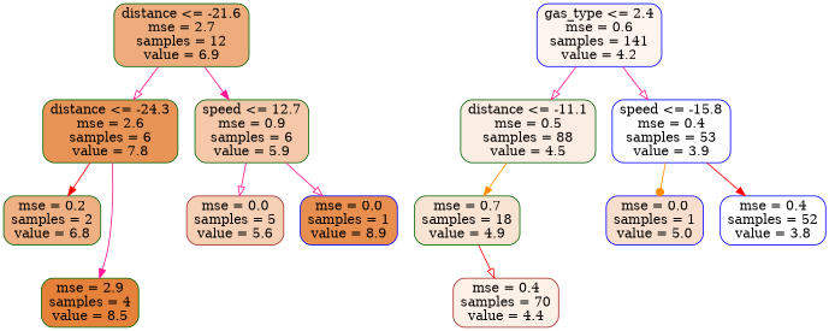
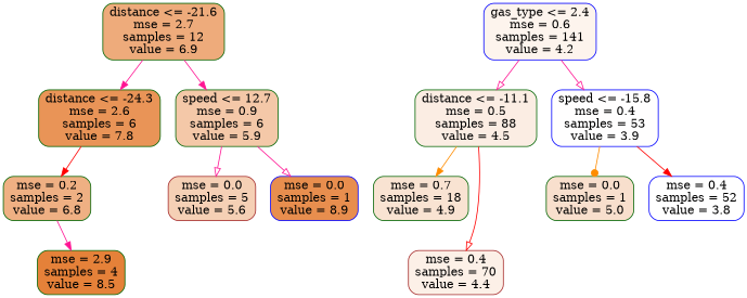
  digraph {
    fontname="DejaVu Serif"
    node [color=darkgreen fontname="DejaVu Serif" shape=box style="filled, rounded"]
    edge [arrowhead=onormal color=deeppink fontname="DejaVu Serif"]
    n1 [fillcolor="#eeab7b" label="distance <= -21.6\nmse = 2.7\nsamples = 12\nvalue = 6.9"]
    n2 [fillcolor="#e99457" label="distance <= -24.3\nmse = 2.6\nsamples = 6\nvalue = 7.8"]
    n3 [fillcolor="#f4c8a8" label="speed <= 12.7\nmse = 0.9\nsamples = 6\nvalue = 5.9"]
    n4 [color=blue fillcolor="#fdf4ed" label="gas_type <= 2.4\nmse = 0.6\nsamples = 141\nvalue = 4.2"]
    n5 [fillcolor="#fbede3" label="distance <= -11.1\nmse = 0.5\nsamples = 88\nvalue = 4.5"]
    n6 [color=blue fillcolor="#fffefe" label="speed <= -15.8\nmse = 0.4\nsamples = 53\nvalue = 3.9"]
    n7 [fillcolor="#efb083" label="mse = 0.2\nsamples = 2\nvalue = 6.8"]
    n8 [fillcolor="#e58139" label="mse = 2.9\nsamples = 4\nvalue = 8.5"]
    n9 [color=brown fillcolor="#f5d0b5" label="mse = 0.0\nsamples = 5\nvalue = 5.6"]
    n10 [color=blue fillcolor="#e88e4e" label="mse = 0.0\nsamples = 1\nvalue = 8.9"]
    n11 [fillcolor="#f9e3d2" label="mse = 0.7\nsamples = 18\nvalue = 4.9"]
    n12 [color=brown fillcolor="#fcf0e7" label="mse = 0.4\nsamples = 70\nvalue = 4.4"]
-   n13 [color=blue fillcolor="#f8dfcd" label="mse = 0.0\nsamples = 1\nvalue = 5.0"]
+   n13 [fillcolor="#f8dfcd" label="mse = 0.0\nsamples = 1\nvalue = 5.0"]
    n14 [color=blue fillcolor="#ffffff" label="mse = 0.4\nsamples = 52\nvalue = 3.8"]
-   n1 -> n2
+   n1 -> n2 [arrowhead=normal]
    n1 -> n3 [arrowhead=normal]
    n2 -> n7 [arrowhead=normal color=red]
-   n2 -> n8 [arrowhead=normal]
+   n7 -> n8 [arrowhead=normal]
    n3 -> n9
    n3 -> n10
    n4 -> n5
    n4 -> n6
    n5 -> n11 [arrowhead=normal color=darkorange]
-   n11 -> n12 [color=red]
+   n5 -> n12 [color=red]
    n6 -> n13 [arrowhead=dot color=darkorange]
    n6 -> n14 [arrowhead=normal color=red]
  }
